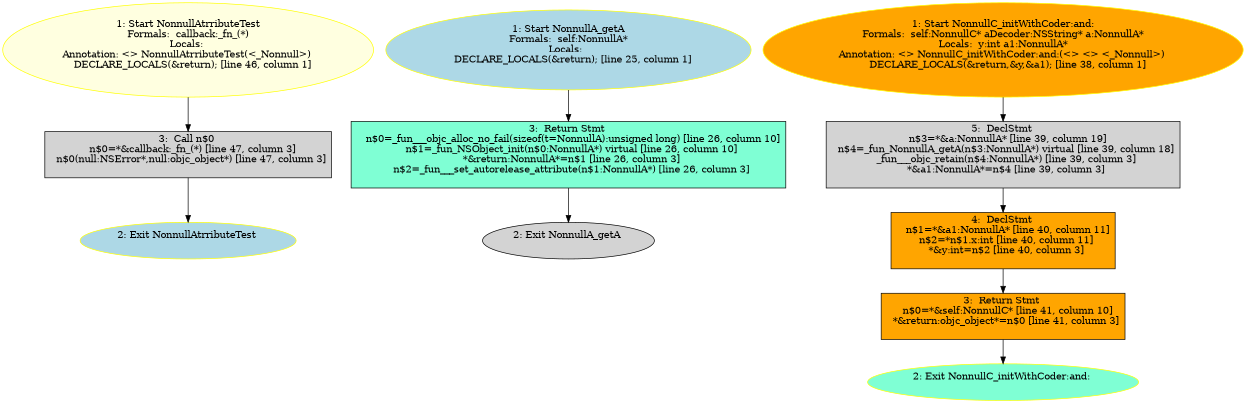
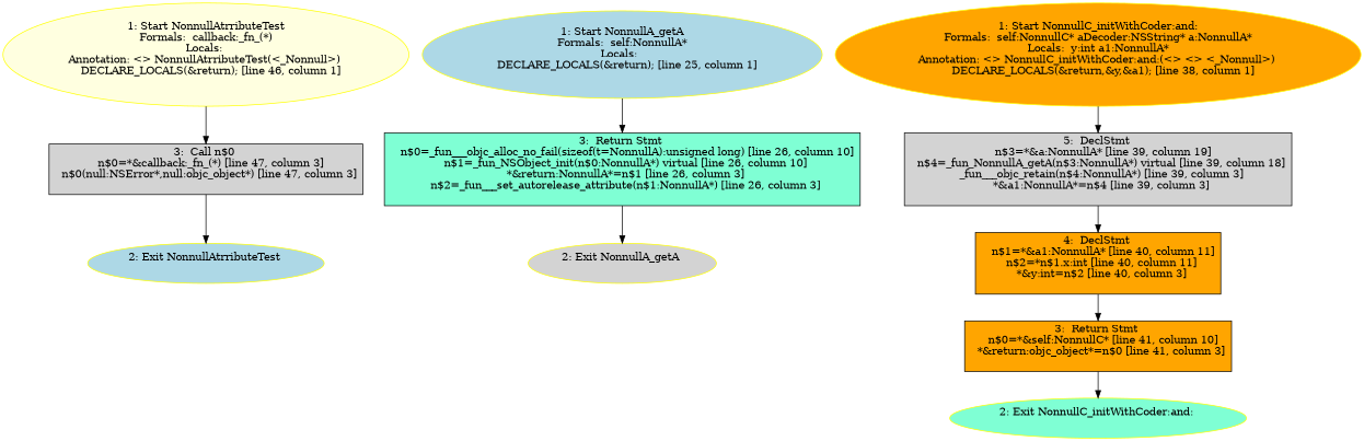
  digraph {
    node [color=yellow style=filled fillcolor=lightgrey]
    n1 [label="1: Start NonnullAtrributeTest\nFormals:  callback:_fn_(*)\nLocals: \nAnnotation: <> NonnullAtrributeTest(<_Nonnull>) \n   DECLARE_LOCALS(&return); [line 46, column 1]\n " fillcolor=lightyellow]
    n2 [label="3:  Call n$0 \n   n$0=*&callback:_fn_(*) [line 47, column 3]\n  n$0(null:NSError*,null:objc_object*) [line 47, column 3]\n " shape=box color=""]
    n3 [label="2: Exit NonnullAtrributeTest \n  " fillcolor=lightblue]
    n4 [label="1: Start NonnullA_getA\nFormals:  self:NonnullA*\nLocals:  \n   DECLARE_LOCALS(&return); [line 25, column 1]\n " fillcolor=lightblue]
    n5 [label="3:  Return Stmt \n   n$0=_fun___objc_alloc_no_fail(sizeof(t=NonnullA):unsigned long) [line 26, column 10]\n  n$1=_fun_NSObject_init(n$0:NonnullA*) virtual [line 26, column 10]\n  *&return:NonnullA*=n$1 [line 26, column 3]\n  n$2=_fun___set_autorelease_attribute(n$1:NonnullA*) [line 26, column 3]\n " shape=box fillcolor=aquamarine color=""]
-   n6 [color=black label="2: Exit NonnullA_getA \n  "]
+   n6 [label="2: Exit NonnullA_getA \n  "]
    n7 [label="1: Start NonnullC_initWithCoder:and:\nFormals:  self:NonnullC* aDecoder:NSString* a:NonnullA*\nLocals:  y:int a1:NonnullA*\nAnnotation: <> NonnullC_initWithCoder:and:(<> <> <_Nonnull>) \n   DECLARE_LOCALS(&return,&y,&a1); [line 38, column 1]\n " fillcolor=orange]
    n8 [label="5:  DeclStmt \n   n$3=*&a:NonnullA* [line 39, column 19]\n  n$4=_fun_NonnullA_getA(n$3:NonnullA*) virtual [line 39, column 18]\n  _fun___objc_retain(n$4:NonnullA*) [line 39, column 3]\n  *&a1:NonnullA*=n$4 [line 39, column 3]\n " shape=box color=""]
    n9 [label="4:  DeclStmt \n   n$1=*&a1:NonnullA* [line 40, column 11]\n  n$2=*n$1.x:int [line 40, column 11]\n  *&y:int=n$2 [line 40, column 3]\n " shape=box fillcolor=orange color=""]
    n10 [label="2: Exit NonnullC_initWithCoder:and: \n  " fillcolor=aquamarine]
    n11 [label="3:  Return Stmt \n   n$0=*&self:NonnullC* [line 41, column 10]\n  *&return:objc_object*=n$0 [line 41, column 3]\n " shape=box fillcolor=orange color=""]
    n1 -> n2
    n2 -> n3
    n4 -> n5
    n5 -> n6
    n7 -> n8
    n8 -> n9
    n9 -> n11
    n11 -> n10
  }
